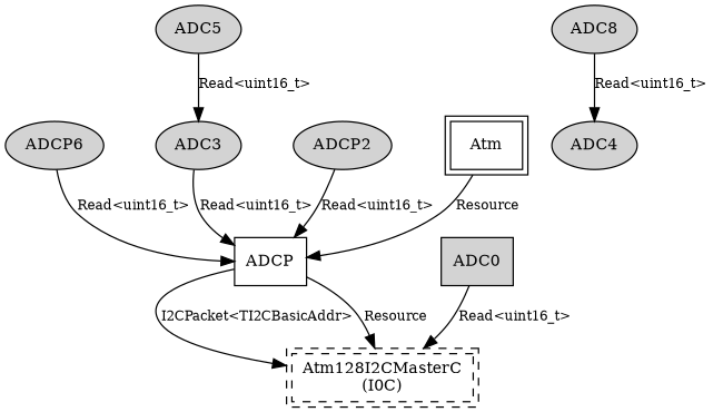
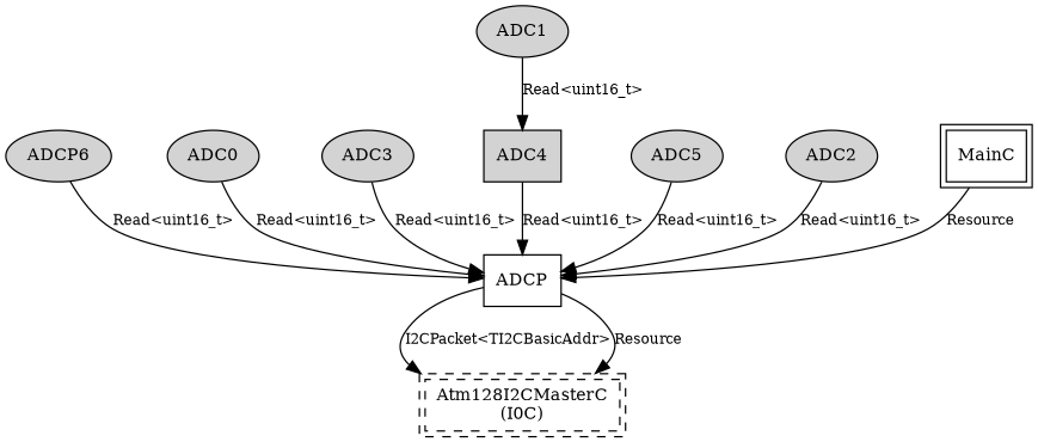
  digraph {
    node [fontsize=12 shape=ellipse style=filled]
    edge [fontsize=10]
    n1 [label=ADCP6]
    ADCP [shape=box style=""]
    n3 [label="Atm128I2CMasterC\n(I0C)" peripheries=2 shape=box style=dashed]
-   n4 [label=ADC0 shape=box]
+   n4 [label=ADC0]
    n5 [label=ADC3]
-   n6 [label=ADC4]
-   n7 [label=ADC8]
+   n6 [label=ADC4 shape=box]
+   n7 [label=ADC1]
    n8 [label=ADC5]
-   n9 [label=ADCP2]
-   MainC [peripheries=2 shape=box label=Atm style=""]
+   n9 [label=ADC2]
+   MainC [peripheries=2 shape=box style=""]
    n1 -> ADCP [label="Read<uint16_t>"]
    ADCP -> n3 [label="I2CPacket<TI2CBasicAddr>"]
    ADCP -> n3 [label=Resource]
-   n4 -> n3 [label="Read<uint16_t>"]
+   n4 -> ADCP [label="Read<uint16_t>"]
    n5 -> ADCP [label="Read<uint16_t>"]
+   n6 -> ADCP [label="Read<uint16_t>"]
    n7 -> n6 [label="Read<uint16_t>"]
-   n8 -> n5 [label="Read<uint16_t>"]
+   n8 -> ADCP [label="Read<uint16_t>"]
    n9 -> ADCP [label="Read<uint16_t>"]
    MainC -> ADCP [label=Resource]
  }
